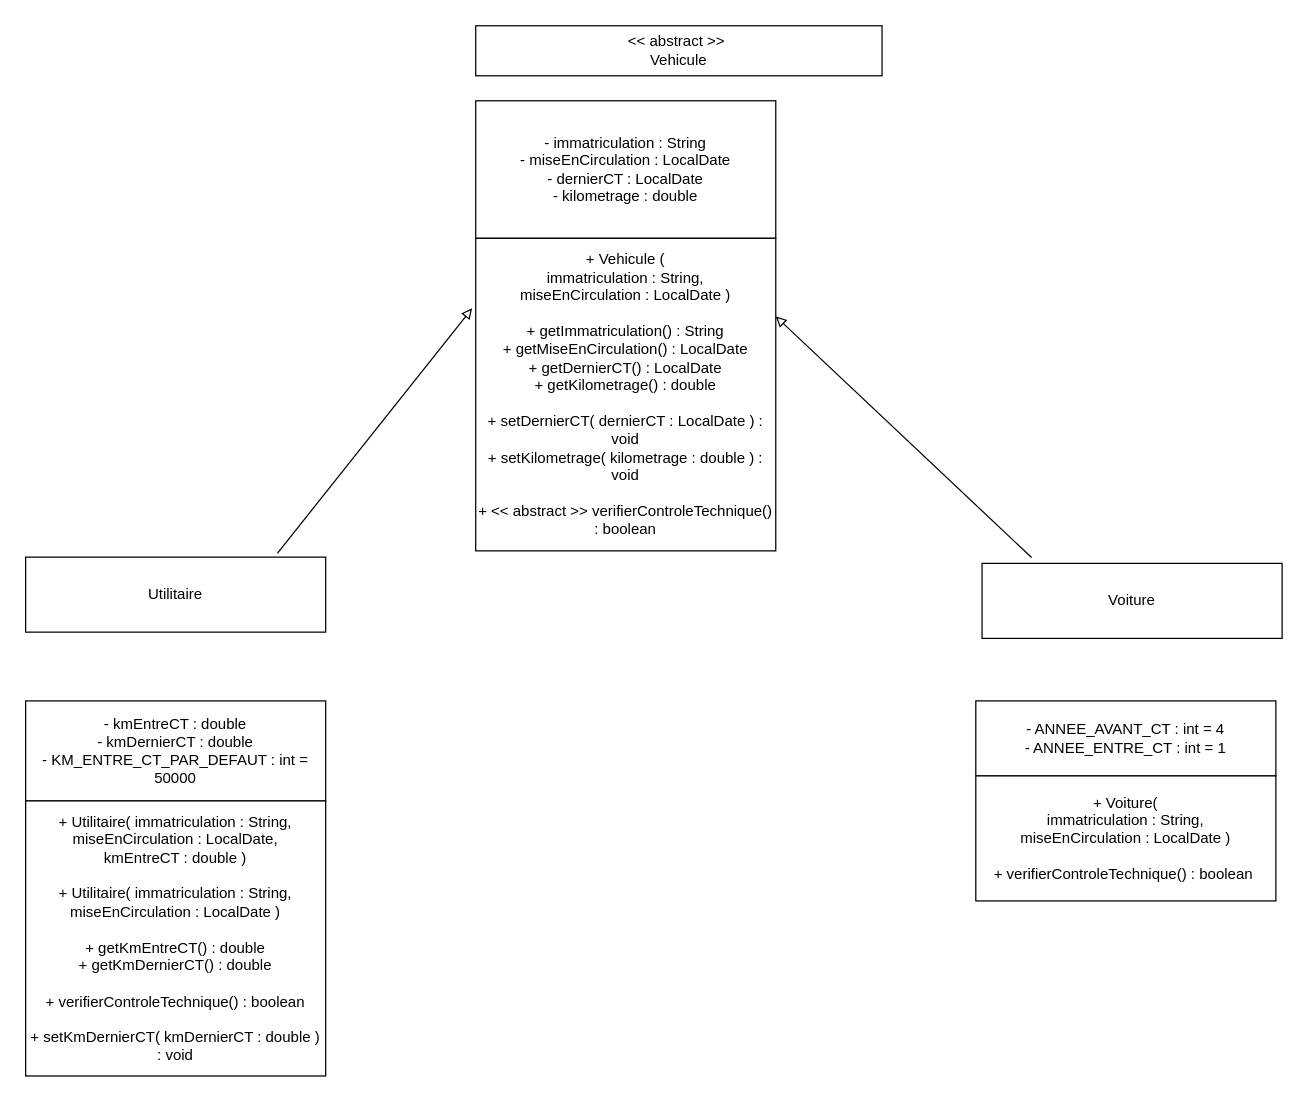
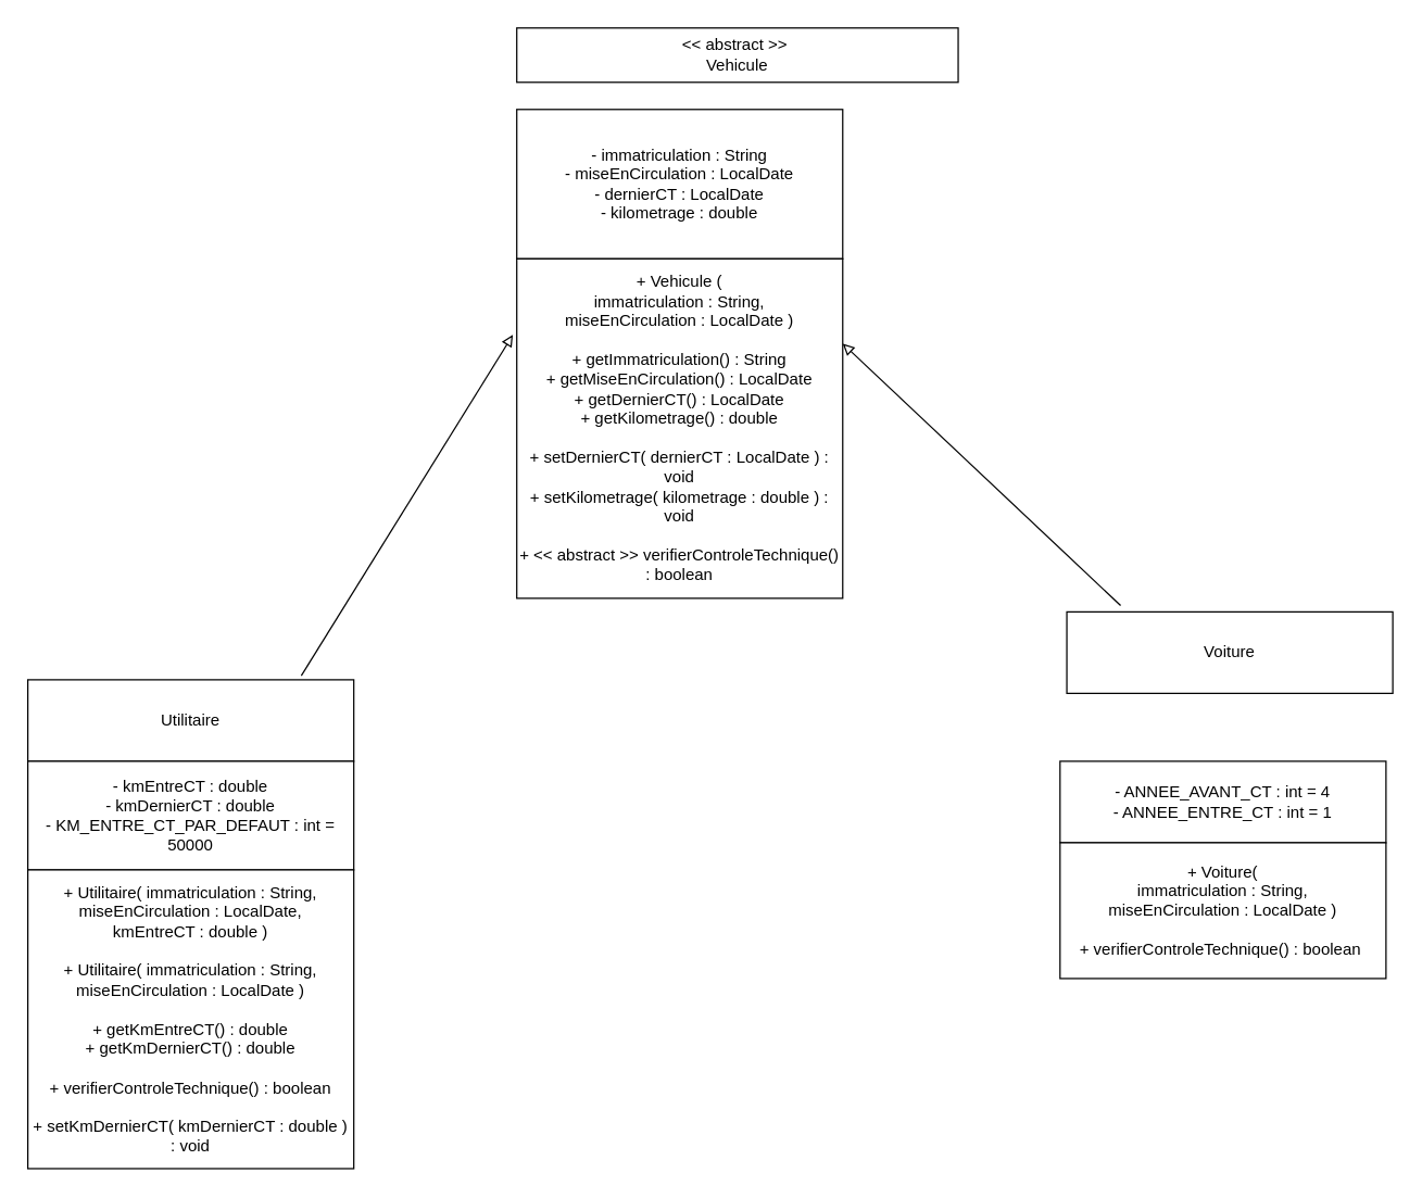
  <mxCell id="0" />
  <mxCell id="1" parent="0" />
  <mxCell id="2" value="&amp;lt;&amp;lt; abstract &amp;gt;&amp;gt;&amp;nbsp;&lt;br&gt;Vehicule" style="whiteSpace=wrap;html=1;" parent="1" vertex="1"><mxGeometry x="380" y="20" width="325" height="40" as="geometry" /></mxCell>
  <mxCell id="3" value="- immatriculation : String&lt;br&gt;- miseEnCirculation : LocalDate&lt;br&gt;- dernierCT : LocalDate&lt;br&gt;- kilometrage : double" style="whiteSpace=wrap;html=1;" parent="1" vertex="1"><mxGeometry x="380" y="80" width="240" height="110" as="geometry" /></mxCell>
  <mxCell id="4" value="+ Vehicule ( &lt;br&gt;immatriculation : String,&lt;br&gt;miseEnCirculation : LocalDate )&lt;br&gt;&lt;br&gt;+ getImmatriculation() : String&lt;br&gt;+ getMiseEnCirculation() : LocalDate&lt;br&gt;+ getDernierCT() : LocalDate&lt;br&gt;+ getKilometrage() : double&lt;br&gt;&lt;br&gt;+ setDernierCT( dernierCT : LocalDate ) : void&lt;br&gt;+ setKilometrage( kilometrage : double ) : void&lt;br&gt;&lt;br&gt;+ &amp;lt;&amp;lt; abstract &amp;gt;&amp;gt; verifierControleTechnique() : boolean" style="whiteSpace=wrap;html=1;" parent="1" vertex="1"><mxGeometry x="380" y="190" width="240" height="250" as="geometry" /></mxCell>
- <mxCell id="5" value="Utilitaire" style="whiteSpace=wrap;html=1;" parent="1" vertex="1"><mxGeometry x="20" y="445" width="240" height="60" as="geometry" /></mxCell>
+ <mxCell id="5" value="Utilitaire" style="whiteSpace=wrap;html=1;" parent="1" vertex="1"><mxGeometry x="20" y="500" width="240" height="60" as="geometry" /></mxCell>
  <mxCell id="6" value="- kmEntreCT : double&lt;br&gt;- kmDernierCT : double&lt;br&gt;- KM_ENTRE_CT_PAR_DEFAUT : int = 50000" style="whiteSpace=wrap;html=1;" parent="1" vertex="1"><mxGeometry x="20" y="560" width="240" height="80" as="geometry" /></mxCell>
  <mxCell id="7" value="Voiture" style="whiteSpace=wrap;html=1;" parent="1" vertex="1"><mxGeometry x="785" y="450" width="240" height="60" as="geometry" /></mxCell>
  <mxCell id="8" value="- ANNEE_AVANT_CT : int = 4&lt;br&gt;- ANNEE_ENTRE_CT : int = 1" style="whiteSpace=wrap;html=1;" parent="1" vertex="1"><mxGeometry x="780" y="560" width="240" height="60" as="geometry" /></mxCell>
  <mxCell id="9" value="" style="endArrow=block;html=1;rounded=0;entryX=1;entryY=0.25;entryDx=0;entryDy=0;endFill=0;exitX=0.165;exitY=-0.078;exitDx=0;exitDy=0;exitPerimeter=0;" parent="1" source="7" target="4" edge="1"><mxGeometry width="50" height="50" relative="1" as="geometry"><mxPoint x="820" y="340" as="sourcePoint" /><mxPoint x="870" y="290" as="targetPoint" /></mxGeometry></mxCell>
  <mxCell id="10" value="" style="endArrow=block;html=1;rounded=0;entryX=-0.012;entryY=0.224;entryDx=0;entryDy=0;endFill=0;exitX=0.839;exitY=-0.05;exitDx=0;exitDy=0;exitPerimeter=0;entryPerimeter=0;" parent="1" source="5" target="4" edge="1"><mxGeometry width="50" height="50" relative="1" as="geometry"><mxPoint x="180" y="340" as="sourcePoint" /><mxPoint x="230" y="290" as="targetPoint" /></mxGeometry></mxCell>
  <mxCell id="11" value="+ Voiture( &lt;br&gt;immatriculation : String,&lt;br&gt;miseEnCirculation : LocalDate )&lt;br&gt;&lt;br&gt;+ verifierControleTechnique() : boolean&amp;nbsp;" style="whiteSpace=wrap;html=1;" parent="1" vertex="1"><mxGeometry x="780" y="620" width="240" height="100" as="geometry" /></mxCell>
  <mxCell id="12" value="+ Utilitaire( immatriculation : String,&lt;br&gt;miseEnCirculation : LocalDate,&lt;br&gt;kmEntreCT : double )&lt;br&gt;&lt;br&gt;+ Utilitaire( immatriculation : String,&lt;br&gt;miseEnCirculation : LocalDate )&lt;br&gt;&lt;br&gt;+ getKmEntreCT() : double&lt;br&gt;+ getKmDernierCT() : double&lt;br&gt;&lt;br&gt;+ verifierControleTechnique() : boolean&lt;br&gt;&lt;br&gt;+ setKmDernierCT( kmDernierCT : double ) : void" style="whiteSpace=wrap;html=1;" parent="1" vertex="1"><mxGeometry x="20" y="640" width="240" height="220" as="geometry" /></mxCell>
